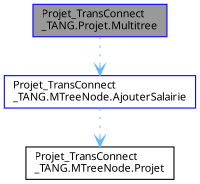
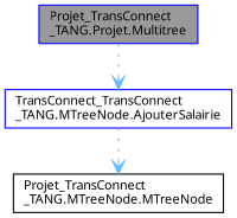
  digraph {
    fontname="Noto Sans"
    rankdir=TB
    node [color=blue fillcolor=white fontname="Noto Sans" fontsize=10 shape=box style=filled]
    edge [arrowhead=vee color=steelblue1 fontname="Noto Sans" fontsize=10 labelfontname=Helvetica labelfontsize=10 style=dotted]
    n1 [fillcolor=grey60 fontcolor=black height=0.2 label="Projet_TransConnect\l_TANG.Projet.Multitree" width=0.4]
-   n2 [height=0.2 label="Projet_TransConnect\l_TANG.MTreeNode.AjouterSalairie" width=0.4]
-   n3 [color=black height=0.2 label="Projet_TransConnect\l_TANG.MTreeNode.Projet" width=0.4]
+   n2 [height=0.2 label="TransConnect_TransConnect\l_TANG.MTreeNode.AjouterSalairie" width=0.4]
+   n3 [color=black height=0.2 label="Projet_TransConnect\l_TANG.MTreeNode.MTreeNode" width=0.4]
    n1 -> n2
    n2 -> n3
  }
